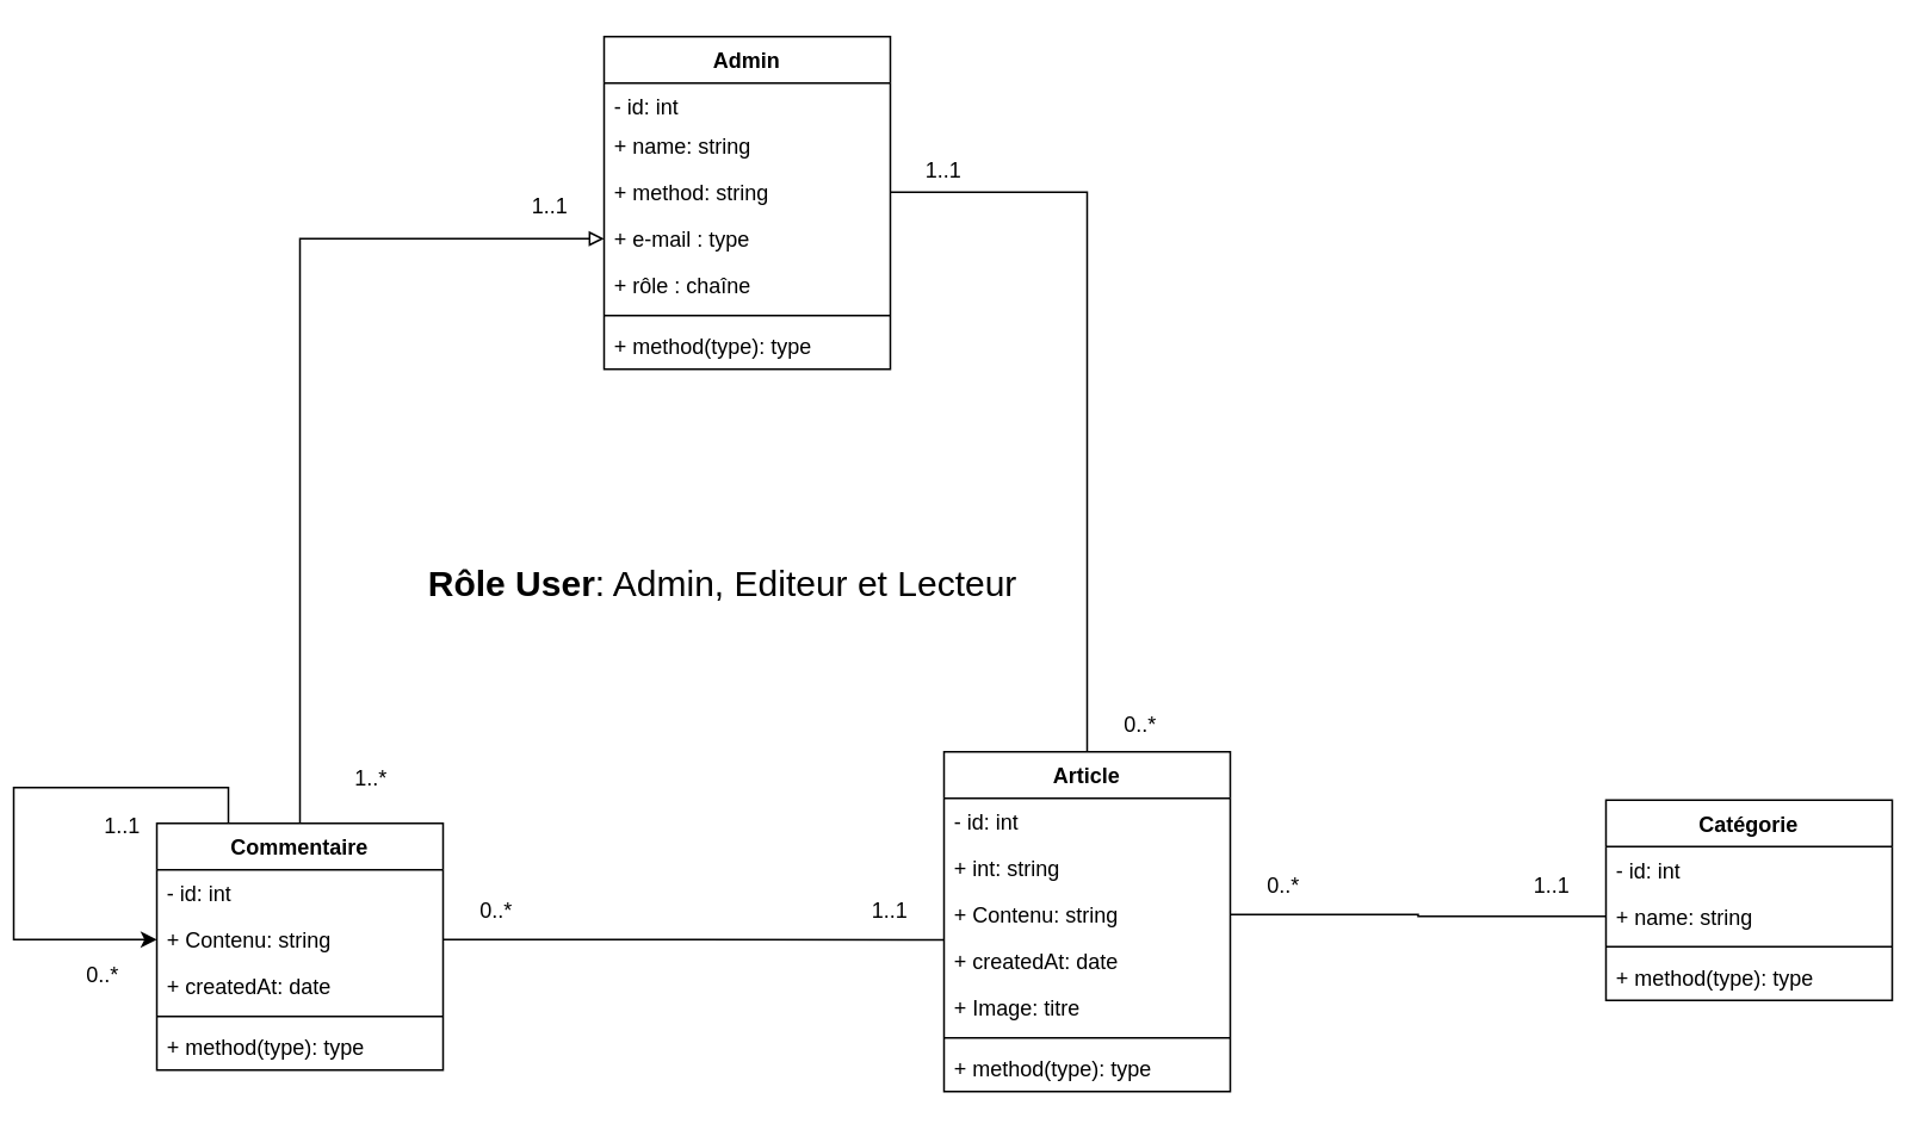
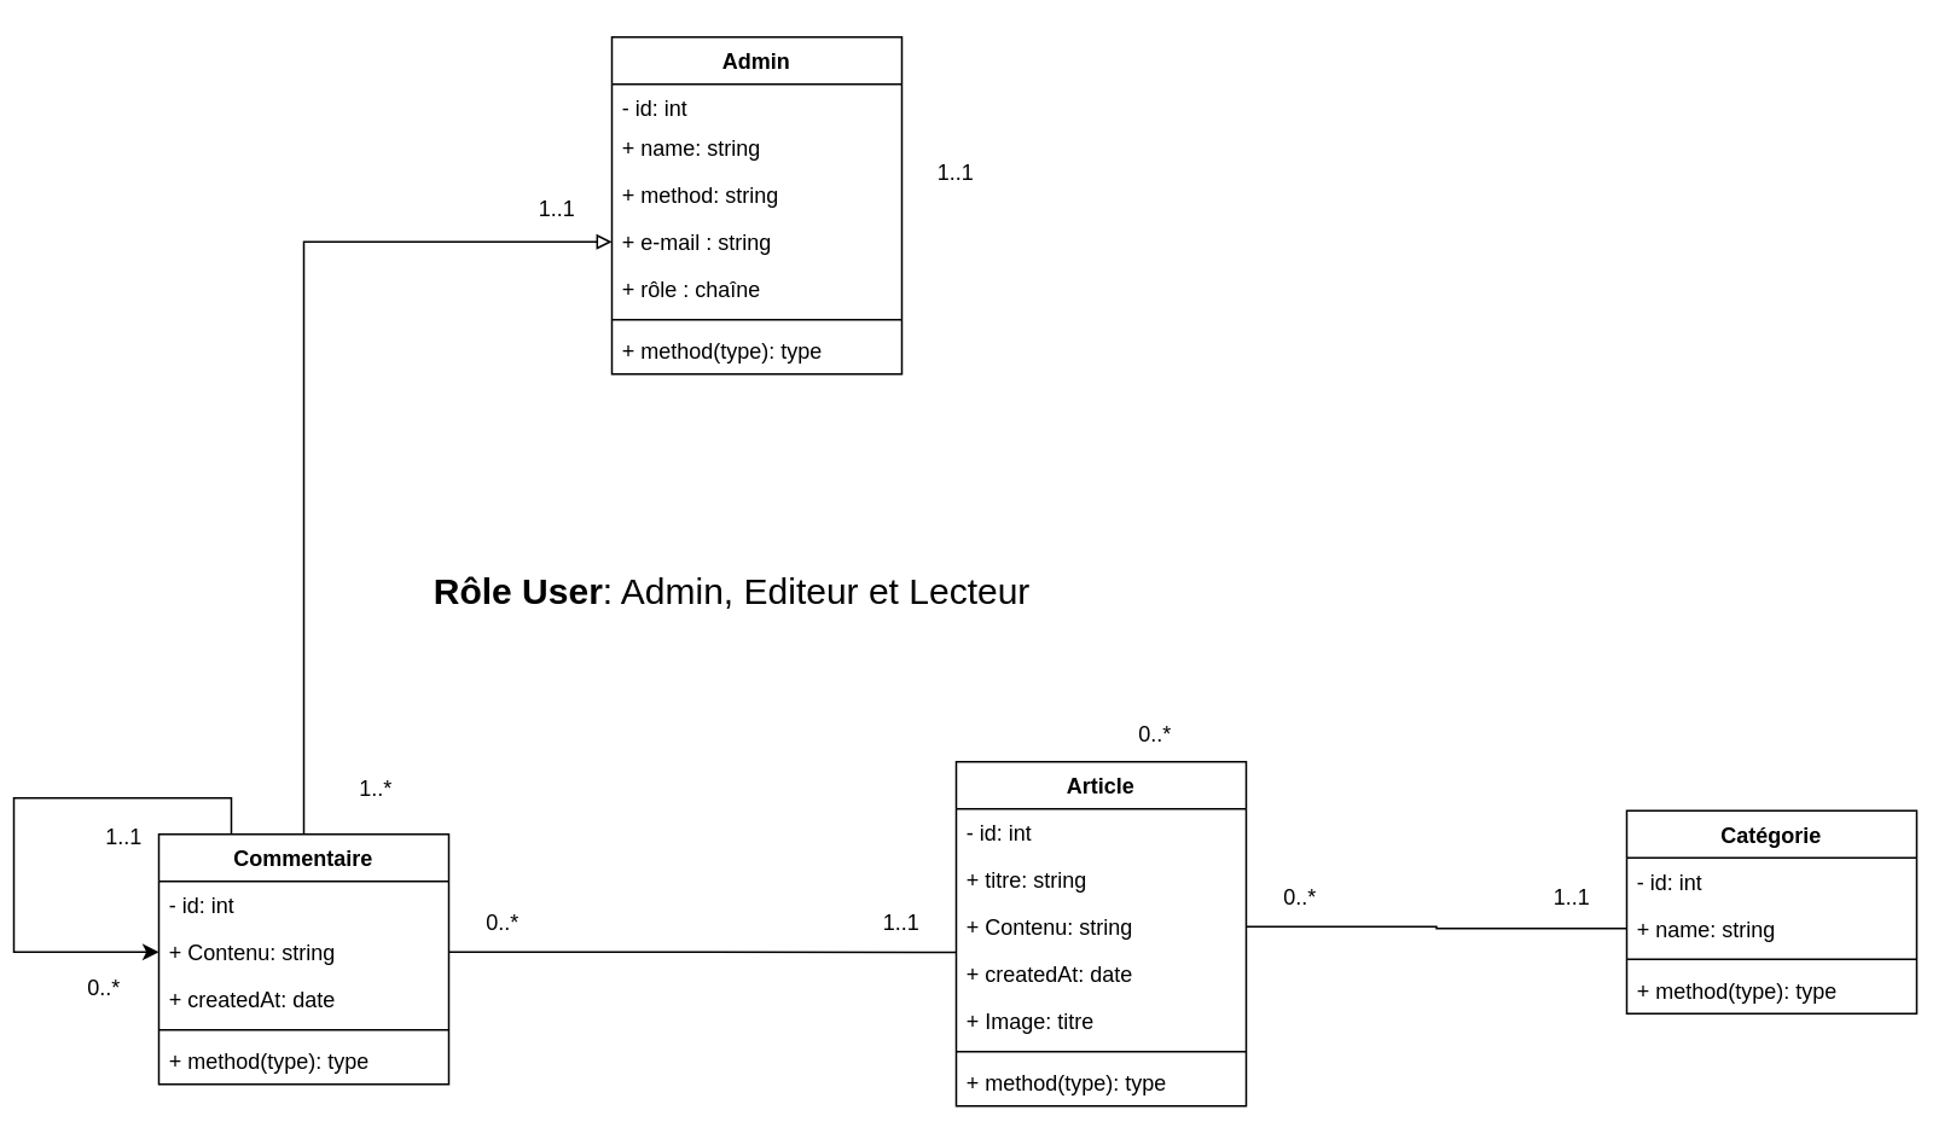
  <mxCell id="0" />
  <mxCell id="1" parent="0" />
  <mxCell id="2" value="Admin" style="swimlane;fontStyle=1;align=center;verticalAlign=top;childLayout=stackLayout;horizontal=1;startSize=26;horizontalStack=0;resizeParent=1;resizeParentMax=0;resizeLast=0;collapsible=1;marginBottom=0;whiteSpace=wrap;html=1;" parent="1" vertex="1"><mxGeometry x="330" width="160" height="186" as="geometry" y="20" /></mxCell>
  <mxCell id="3" value="- id: int" style="text;strokeColor=none;fillColor=none;align=left;verticalAlign=top;spacingLeft=4;spacingRight=4;overflow=hidden;rotatable=0;points=[[0,0.5],[1,0.5]];portConstraint=eastwest;whiteSpace=wrap;html=1;" parent="2" vertex="1"><mxGeometry y="26" width="160" height="22" as="geometry" /></mxCell>
  <mxCell id="4" value="+ name: string" style="text;strokeColor=none;fillColor=none;align=left;verticalAlign=top;spacingLeft=4;spacingRight=4;overflow=hidden;rotatable=0;points=[[0,0.5],[1,0.5]];portConstraint=eastwest;whiteSpace=wrap;html=1;" parent="2" vertex="1"><mxGeometry y="48" width="160" height="26" as="geometry" /></mxCell>
  <mxCell id="5" value="+ method: string" style="text;strokeColor=none;fillColor=none;align=left;verticalAlign=top;spacingLeft=4;spacingRight=4;overflow=hidden;rotatable=0;points=[[0,0.5],[1,0.5]];portConstraint=eastwest;whiteSpace=wrap;html=1;" parent="2" vertex="1"><mxGeometry y="74" width="160" height="26" as="geometry" /></mxCell>
- <mxCell id="6" value="+ e-mail : type" style="text;strokeColor=none;fillColor=none;align=left;verticalAlign=top;spacingLeft=4;spacingRight=4;overflow=hidden;rotatable=0;points=[[0,0.5],[1,0.5]];portConstraint=eastwest;whiteSpace=wrap;html=1;" parent="2" vertex="1"><mxGeometry y="100" width="160" height="26" as="geometry" /></mxCell>
+ <mxCell id="6" value="+ e-mail : string" style="text;strokeColor=none;fillColor=none;align=left;verticalAlign=top;spacingLeft=4;spacingRight=4;overflow=hidden;rotatable=0;points=[[0,0.5],[1,0.5]];portConstraint=eastwest;whiteSpace=wrap;html=1;" parent="2" vertex="1"><mxGeometry y="100" width="160" height="26" as="geometry" /></mxCell>
  <mxCell id="7" value="+ rôle&amp;nbsp;: chaîne" style="text;strokeColor=none;fillColor=none;align=left;verticalAlign=top;spacingLeft=4;spacingRight=4;overflow=hidden;rotatable=0;points=[[0,0.5],[1,0.5]];portConstraint=eastwest;whiteSpace=wrap;html=1;" parent="2" vertex="1"><mxGeometry y="126" width="160" height="26" as="geometry" /></mxCell>
  <mxCell id="8" value="" style="line;strokeWidth=1;fillColor=none;align=left;verticalAlign=middle;spacingTop=-1;spacingLeft=3;spacingRight=3;rotatable=0;labelPosition=right;points=[];portConstraint=eastwest;strokeColor=inherit;" parent="2" vertex="1"><mxGeometry y="152" width="160" height="8" as="geometry" /></mxCell>
  <mxCell id="9" value="+ method(type): type" style="text;strokeColor=none;fillColor=none;align=left;verticalAlign=top;spacingLeft=4;spacingRight=4;overflow=hidden;rotatable=0;points=[[0,0.5],[1,0.5]];portConstraint=eastwest;whiteSpace=wrap;html=1;" parent="2" vertex="1"><mxGeometry y="160" width="160" height="26" as="geometry" /></mxCell>
  <mxCell id="10" value="Catégorie" style="swimlane;fontStyle=1;align=center;verticalAlign=top;childLayout=stackLayout;horizontal=1;startSize=26;horizontalStack=0;resizeParent=1;resizeParentMax=0;resizeLast=0;collapsible=1;marginBottom=0;whiteSpace=wrap;html=1;" parent="1" vertex="1"><mxGeometry x="890" y="447" width="160" height="112" as="geometry" /></mxCell>
  <mxCell id="11" value="- id: int" style="text;strokeColor=none;fillColor=none;align=left;verticalAlign=top;spacingLeft=4;spacingRight=4;overflow=hidden;rotatable=0;points=[[0,0.5],[1,0.5]];portConstraint=eastwest;whiteSpace=wrap;html=1;" parent="10" vertex="1"><mxGeometry y="26" width="160" height="26" as="geometry" /></mxCell>
  <mxCell id="12" value="+ name: string" style="text;strokeColor=none;fillColor=none;align=left;verticalAlign=top;spacingLeft=4;spacingRight=4;overflow=hidden;rotatable=0;points=[[0,0.5],[1,0.5]];portConstraint=eastwest;whiteSpace=wrap;html=1;" parent="10" vertex="1"><mxGeometry y="52" width="160" height="26" as="geometry" /></mxCell>
  <mxCell id="13" value="" style="line;strokeWidth=1;fillColor=none;align=left;verticalAlign=middle;spacingTop=-1;spacingLeft=3;spacingRight=3;rotatable=0;labelPosition=right;points=[];portConstraint=eastwest;strokeColor=inherit;" parent="10" vertex="1"><mxGeometry y="78" width="160" height="8" as="geometry" /></mxCell>
  <mxCell id="14" value="+ method(type): type" style="text;strokeColor=none;fillColor=none;align=left;verticalAlign=top;spacingLeft=4;spacingRight=4;overflow=hidden;rotatable=0;points=[[0,0.5],[1,0.5]];portConstraint=eastwest;whiteSpace=wrap;html=1;" parent="10" vertex="1"><mxGeometry y="86" width="160" height="26" as="geometry" /></mxCell>
- <mxCell id="15" style="edgeStyle=orthogonalEdgeStyle;rounded=0;orthogonalLoop=1;jettySize=auto;html=1;exitX=0.5;exitY=0;exitDx=0;exitDy=0;endArrow=none;endFill=0;entryX=1;entryY=0.5;entryDx=0;entryDy=0;" parent="1" source="16" target="5" edge="1"><mxGeometry relative="1" as="geometry"><mxPoint x="600" y="201" as="targetPoint" /></mxGeometry></mxCell>
  <mxCell id="16" value="Article" style="swimlane;fontStyle=1;align=center;verticalAlign=top;childLayout=stackLayout;horizontal=1;startSize=26;horizontalStack=0;resizeParent=1;resizeParentMax=0;resizeLast=0;collapsible=1;marginBottom=0;whiteSpace=wrap;html=1;" parent="1" vertex="1"><mxGeometry x="520" y="420" width="160" height="190" as="geometry" /></mxCell>
  <mxCell id="17" value="- id: int" style="text;strokeColor=none;fillColor=none;align=left;verticalAlign=top;spacingLeft=4;spacingRight=4;overflow=hidden;rotatable=0;points=[[0,0.5],[1,0.5]];portConstraint=eastwest;whiteSpace=wrap;html=1;" parent="16" vertex="1"><mxGeometry y="26" width="160" height="26" as="geometry" /></mxCell>
- <mxCell id="18" value="+ int: string" style="text;strokeColor=none;fillColor=none;align=left;verticalAlign=top;spacingLeft=4;spacingRight=4;overflow=hidden;rotatable=0;points=[[0,0.5],[1,0.5]];portConstraint=eastwest;whiteSpace=wrap;html=1;" parent="16" vertex="1"><mxGeometry y="52" width="160" height="26" as="geometry" /></mxCell>
+ <mxCell id="18" value="+ titre: string" style="text;strokeColor=none;fillColor=none;align=left;verticalAlign=top;spacingLeft=4;spacingRight=4;overflow=hidden;rotatable=0;points=[[0,0.5],[1,0.5]];portConstraint=eastwest;whiteSpace=wrap;html=1;" parent="16" vertex="1"><mxGeometry y="52" width="160" height="26" as="geometry" /></mxCell>
  <mxCell id="19" value="+ Contenu: string" style="text;strokeColor=none;fillColor=none;align=left;verticalAlign=top;spacingLeft=4;spacingRight=4;overflow=hidden;rotatable=0;points=[[0,0.5],[1,0.5]];portConstraint=eastwest;whiteSpace=wrap;html=1;" parent="16" vertex="1"><mxGeometry y="78" width="160" height="26" as="geometry" /></mxCell>
  <mxCell id="20" value="+ createdAt: date" style="text;strokeColor=none;fillColor=none;align=left;verticalAlign=top;spacingLeft=4;spacingRight=4;overflow=hidden;rotatable=0;points=[[0,0.5],[1,0.5]];portConstraint=eastwest;whiteSpace=wrap;html=1;" parent="16" vertex="1"><mxGeometry y="104" width="160" height="26" as="geometry" /></mxCell>
  <mxCell id="21" value="+ Image: titre" style="text;strokeColor=none;fillColor=none;align=left;verticalAlign=top;spacingLeft=4;spacingRight=4;overflow=hidden;rotatable=0;points=[[0,0.5],[1,0.5]];portConstraint=eastwest;whiteSpace=wrap;html=1;" parent="16" vertex="1"><mxGeometry y="130" width="160" height="26" as="geometry" /></mxCell>
  <mxCell id="22" value="" style="line;strokeWidth=1;fillColor=none;align=left;verticalAlign=middle;spacingTop=-1;spacingLeft=3;spacingRight=3;rotatable=0;labelPosition=right;points=[];portConstraint=eastwest;strokeColor=inherit;" parent="16" vertex="1"><mxGeometry y="156" width="160" height="8" as="geometry" /></mxCell>
  <mxCell id="23" value="+ method(type): type" style="text;strokeColor=none;fillColor=none;align=left;verticalAlign=top;spacingLeft=4;spacingRight=4;overflow=hidden;rotatable=0;points=[[0,0.5],[1,0.5]];portConstraint=eastwest;whiteSpace=wrap;html=1;" parent="16" vertex="1"><mxGeometry y="164" width="160" height="26" as="geometry" /></mxCell>
  <mxCell id="24" style="edgeStyle=orthogonalEdgeStyle;rounded=0;orthogonalLoop=1;jettySize=auto;html=1;exitX=0.5;exitY=0;exitDx=0;exitDy=0;entryX=0;entryY=0.5;entryDx=0;entryDy=0;endArrow=block;endFill=0;" parent="1" source="25" target="6" edge="1"><mxGeometry relative="1" as="geometry" /></mxCell>
  <mxCell id="25" value="Commentaire" style="swimlane;fontStyle=1;align=center;verticalAlign=top;childLayout=stackLayout;horizontal=1;startSize=26;horizontalStack=0;resizeParent=1;resizeParentMax=0;resizeLast=0;collapsible=1;marginBottom=0;whiteSpace=wrap;html=1;" parent="1" vertex="1"><mxGeometry x="80" y="460" width="160" height="138" as="geometry" /></mxCell>
  <mxCell id="26" value="- id: int" style="text;strokeColor=none;fillColor=none;align=left;verticalAlign=top;spacingLeft=4;spacingRight=4;overflow=hidden;rotatable=0;points=[[0,0.5],[1,0.5]];portConstraint=eastwest;whiteSpace=wrap;html=1;" parent="25" vertex="1"><mxGeometry y="26" width="160" height="26" as="geometry" /></mxCell>
  <mxCell id="27" value="+ Contenu: string" style="text;strokeColor=none;fillColor=none;align=left;verticalAlign=top;spacingLeft=4;spacingRight=4;overflow=hidden;rotatable=0;points=[[0,0.5],[1,0.5]];portConstraint=eastwest;whiteSpace=wrap;html=1;" parent="25" vertex="1"><mxGeometry y="52" width="160" height="26" as="geometry" /></mxCell>
  <mxCell id="28" value="+ createdAt: date" style="text;strokeColor=none;fillColor=none;align=left;verticalAlign=top;spacingLeft=4;spacingRight=4;overflow=hidden;rotatable=0;points=[[0,0.5],[1,0.5]];portConstraint=eastwest;whiteSpace=wrap;html=1;" parent="25" vertex="1"><mxGeometry y="78" width="160" height="26" as="geometry" /></mxCell>
  <mxCell id="29" value="" style="line;strokeWidth=1;fillColor=none;align=left;verticalAlign=middle;spacingTop=-1;spacingLeft=3;spacingRight=3;rotatable=0;labelPosition=right;points=[];portConstraint=eastwest;strokeColor=inherit;" parent="25" vertex="1"><mxGeometry y="104" width="160" height="8" as="geometry" /></mxCell>
  <mxCell id="30" value="+ method(type): type" style="text;strokeColor=none;fillColor=none;align=left;verticalAlign=top;spacingLeft=4;spacingRight=4;overflow=hidden;rotatable=0;points=[[0,0.5],[1,0.5]];portConstraint=eastwest;whiteSpace=wrap;html=1;" parent="25" vertex="1"><mxGeometry y="112" width="160" height="26" as="geometry" /></mxCell>
  <mxCell id="31" style="edgeStyle=orthogonalEdgeStyle;rounded=0;orthogonalLoop=1;jettySize=auto;html=1;exitX=0.25;exitY=0;exitDx=0;exitDy=0;entryX=0;entryY=0.5;entryDx=0;entryDy=0;" parent="25" source="25" target="27" edge="1"><mxGeometry relative="1" as="geometry"><Array as="points"><mxPoint x="40" y="-20" /><mxPoint x="-80" y="-20" /><mxPoint x="-80" y="65" /></Array></mxGeometry></mxCell>
  <mxCell id="32" style="edgeStyle=orthogonalEdgeStyle;rounded=0;orthogonalLoop=1;jettySize=auto;html=1;exitX=1;exitY=0.5;exitDx=0;exitDy=0;entryX=0;entryY=0.045;entryDx=0;entryDy=0;entryPerimeter=0;endArrow=none;endFill=0;" parent="1" source="27" target="20" edge="1"><mxGeometry relative="1" as="geometry" /></mxCell>
  <mxCell id="33" value="0..*" style="text;html=1;strokeColor=none;fillColor=none;align=center;verticalAlign=middle;whiteSpace=wrap;rounded=0;" parent="1" vertex="1"><mxGeometry x="600" y="390" width="60" height="30" as="geometry" /></mxCell>
  <mxCell id="34" style="edgeStyle=orthogonalEdgeStyle;rounded=0;orthogonalLoop=1;jettySize=auto;html=1;exitX=0;exitY=0.5;exitDx=0;exitDy=0;entryX=1;entryY=0.5;entryDx=0;entryDy=0;endArrow=none;endFill=0;" parent="1" source="12" target="19" edge="1"><mxGeometry relative="1" as="geometry" /></mxCell>
  <mxCell id="35" value="0..*" style="text;html=1;strokeColor=none;fillColor=none;align=center;verticalAlign=middle;whiteSpace=wrap;rounded=0;" parent="1" vertex="1"><mxGeometry x="680" y="480" width="60" height="30" as="geometry" /></mxCell>
  <mxCell id="36" value="0..*" style="text;html=1;strokeColor=none;fillColor=none;align=center;verticalAlign=middle;whiteSpace=wrap;rounded=0;" parent="1" vertex="1"><mxGeometry x="20" y="530" width="60" height="30" as="geometry" /></mxCell>
  <mxCell id="37" value="1..*" style="text;html=1;strokeColor=none;fillColor=none;align=center;verticalAlign=middle;whiteSpace=wrap;rounded=0;" parent="1" vertex="1"><mxGeometry x="170" y="420" width="60" height="30" as="geometry" /></mxCell>
  <mxCell id="38" value="0..*" style="text;html=1;strokeColor=none;fillColor=none;align=center;verticalAlign=middle;whiteSpace=wrap;rounded=0;" parent="1" vertex="1"><mxGeometry x="240" y="494" width="60" height="30" as="geometry" /></mxCell>
  <mxCell id="39" value="1..1" style="text;html=1;strokeColor=none;fillColor=none;align=center;verticalAlign=middle;whiteSpace=wrap;rounded=0;" parent="1" vertex="1"><mxGeometry x="31" y="447" width="60" height="30" as="geometry" /></mxCell>
  <mxCell id="40" value="1..1" style="text;html=1;strokeColor=none;fillColor=none;align=center;verticalAlign=middle;whiteSpace=wrap;rounded=0;" parent="1" vertex="1"><mxGeometry x="270" y="100" width="60" height="30" as="geometry" /></mxCell>
  <mxCell id="41" value="1..1" style="text;html=1;strokeColor=none;fillColor=none;align=center;verticalAlign=middle;whiteSpace=wrap;rounded=0;" parent="1" vertex="1"><mxGeometry x="490" y="80" width="60" height="30" as="geometry" /></mxCell>
  <mxCell id="42" value="1..1" style="text;html=1;strokeColor=none;fillColor=none;align=center;verticalAlign=middle;whiteSpace=wrap;rounded=0;" parent="1" vertex="1"><mxGeometry x="830" y="480" width="60" height="30" as="geometry" /></mxCell>
  <mxCell id="43" value="1..1" style="text;html=1;strokeColor=none;fillColor=none;align=center;verticalAlign=middle;whiteSpace=wrap;rounded=0;" parent="1" vertex="1"><mxGeometry x="460" y="494" width="60" height="30" as="geometry" /></mxCell>
  <mxCell id="44" value="&lt;font style=&quot;font-size: 20px;&quot;&gt;&lt;b&gt;Rôle User&lt;/b&gt;: Admin, Editeur et Lecteur&lt;/font&gt;" style="text;html=1;strokeColor=none;fillColor=none;align=left;verticalAlign=middle;whiteSpace=wrap;rounded=0;" parent="1" vertex="1"><mxGeometry x="230" y="295" width="340" height="60" as="geometry" /></mxCell>
